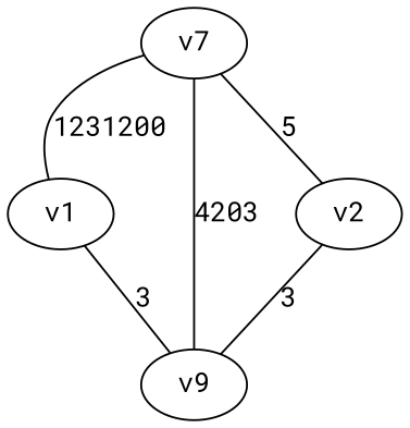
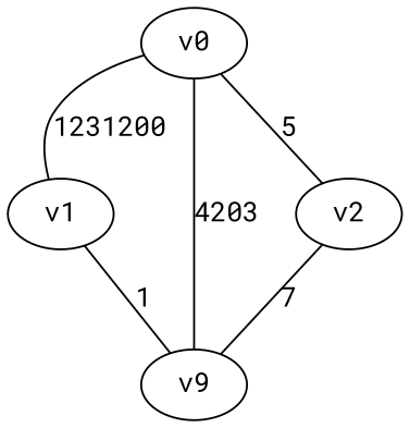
  graph {
    fontname="Roboto Mono"
    node [fontname="Roboto Mono"]
    edge [fontname="Roboto Mono"]
-   v0 [label=v7]
+   v0
    v1
    n3 [label=v9]
    v2
    v0 -- v1 [label=1231200]
    v0 -- n3 [label=4203]
    v0 -- v2 [label=5]
-   v1 -- n3 [label=3]
-   v2 -- n3 [label=3]
+   v1 -- n3 [label=1]
+   v2 -- n3 [label=7]
  }
